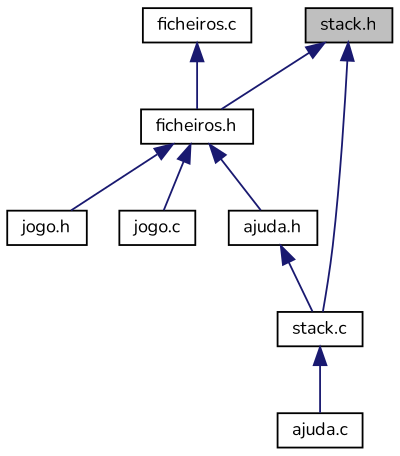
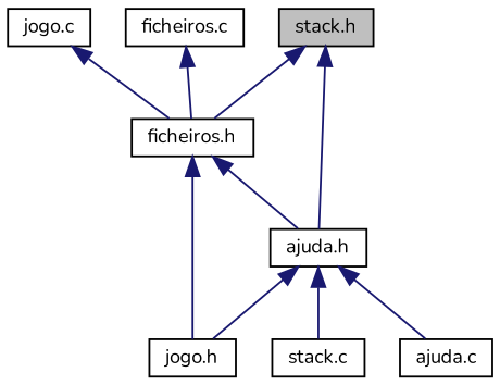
  digraph {
    fontname=Nunito
    node [color=black fillcolor=white fontname=Nunito fontsize=10 shape=record style=filled]
    edge [color=midnightblue dir=back fontname=Nunito fontsize=10 labelfontname=Helvetica labelfontsize=10 style=solid]
    n1 [fillcolor=grey75 fontcolor=black height=0.2 label="stack.h" width=0.4]
    n2 [height=0.2 label="ficheiros.h" width=0.4]
    n3 [height=0.2 label="stack.c" width=0.4]
    n4 [height=0.2 label="jogo.h" width=0.4]
    n5 [height=0.2 label="jogo.c" width=0.4]
    n6 [height=0.2 label="ajuda.h" width=0.4]
    n7 [height=0.2 label="ajuda.c" width=0.4]
    n8 [height=0.2 label="ficheiros.c" width=0.4]
    n1 -> n2
-   n1 -> n3
+   n1 -> n6
    n2 -> n4
-   n2 -> n5
+   n5 -> n2
    n2 -> n6
    n6 -> n3
-   n3 -> n7
+   n6 -> n4
+   n6 -> n7
    n8 -> n2
  }
